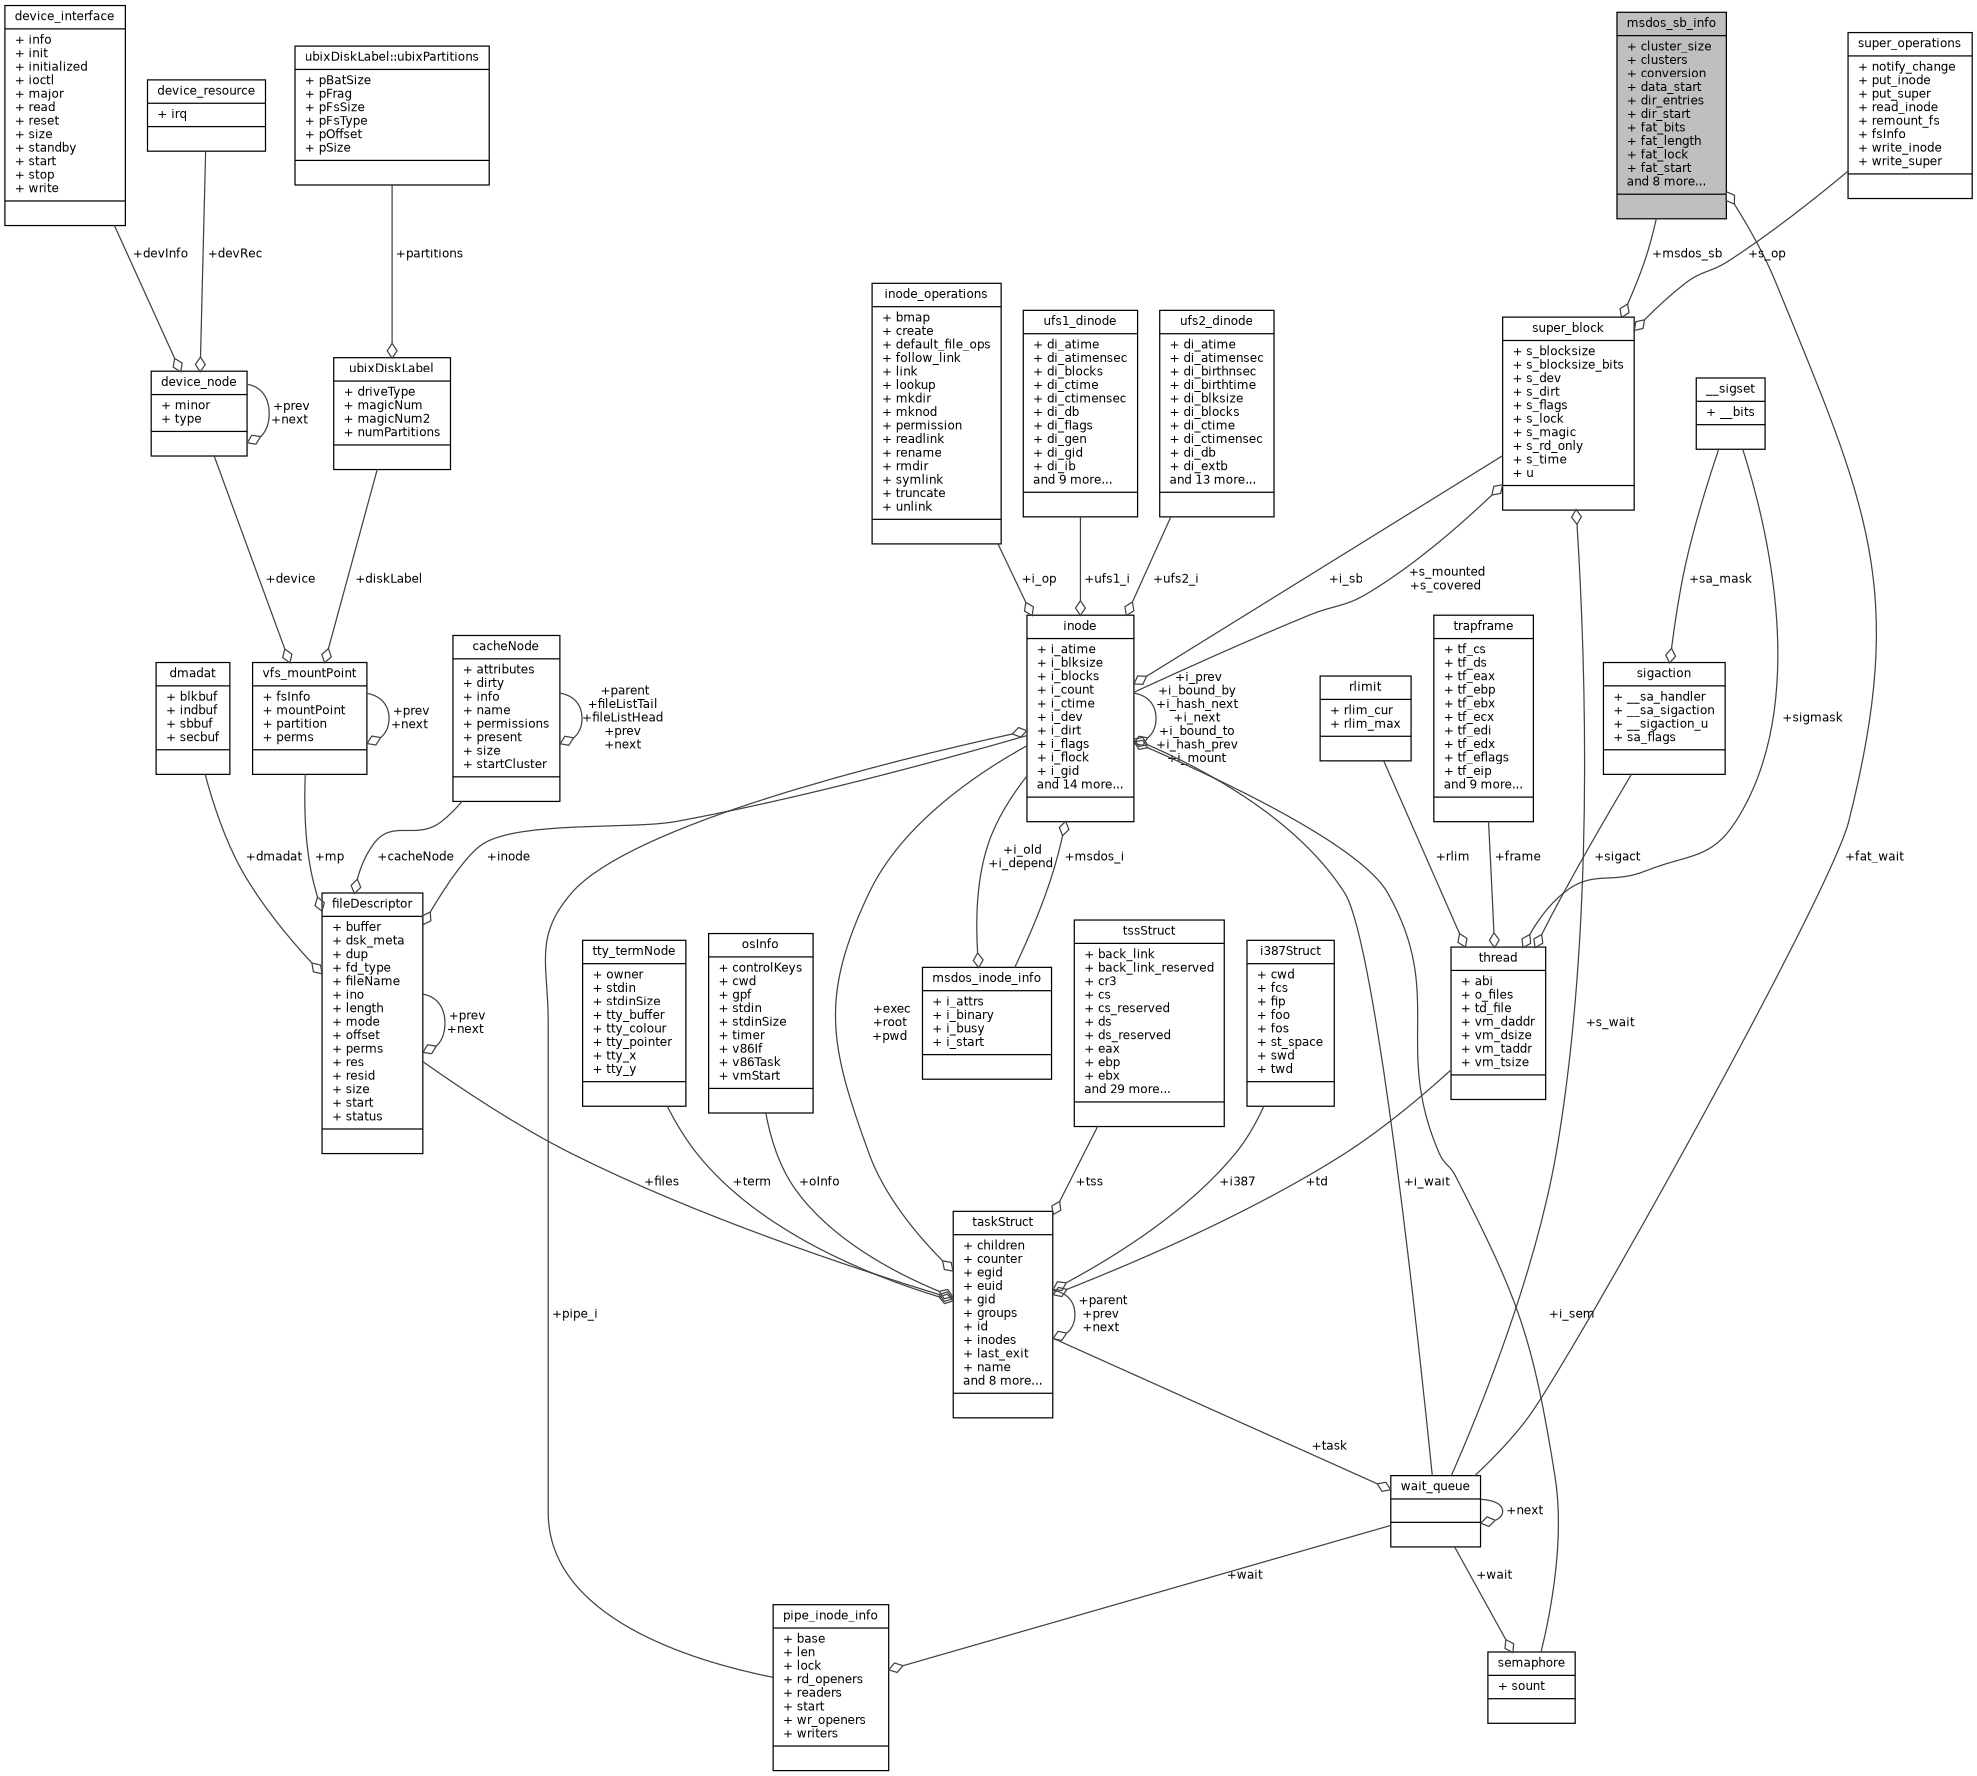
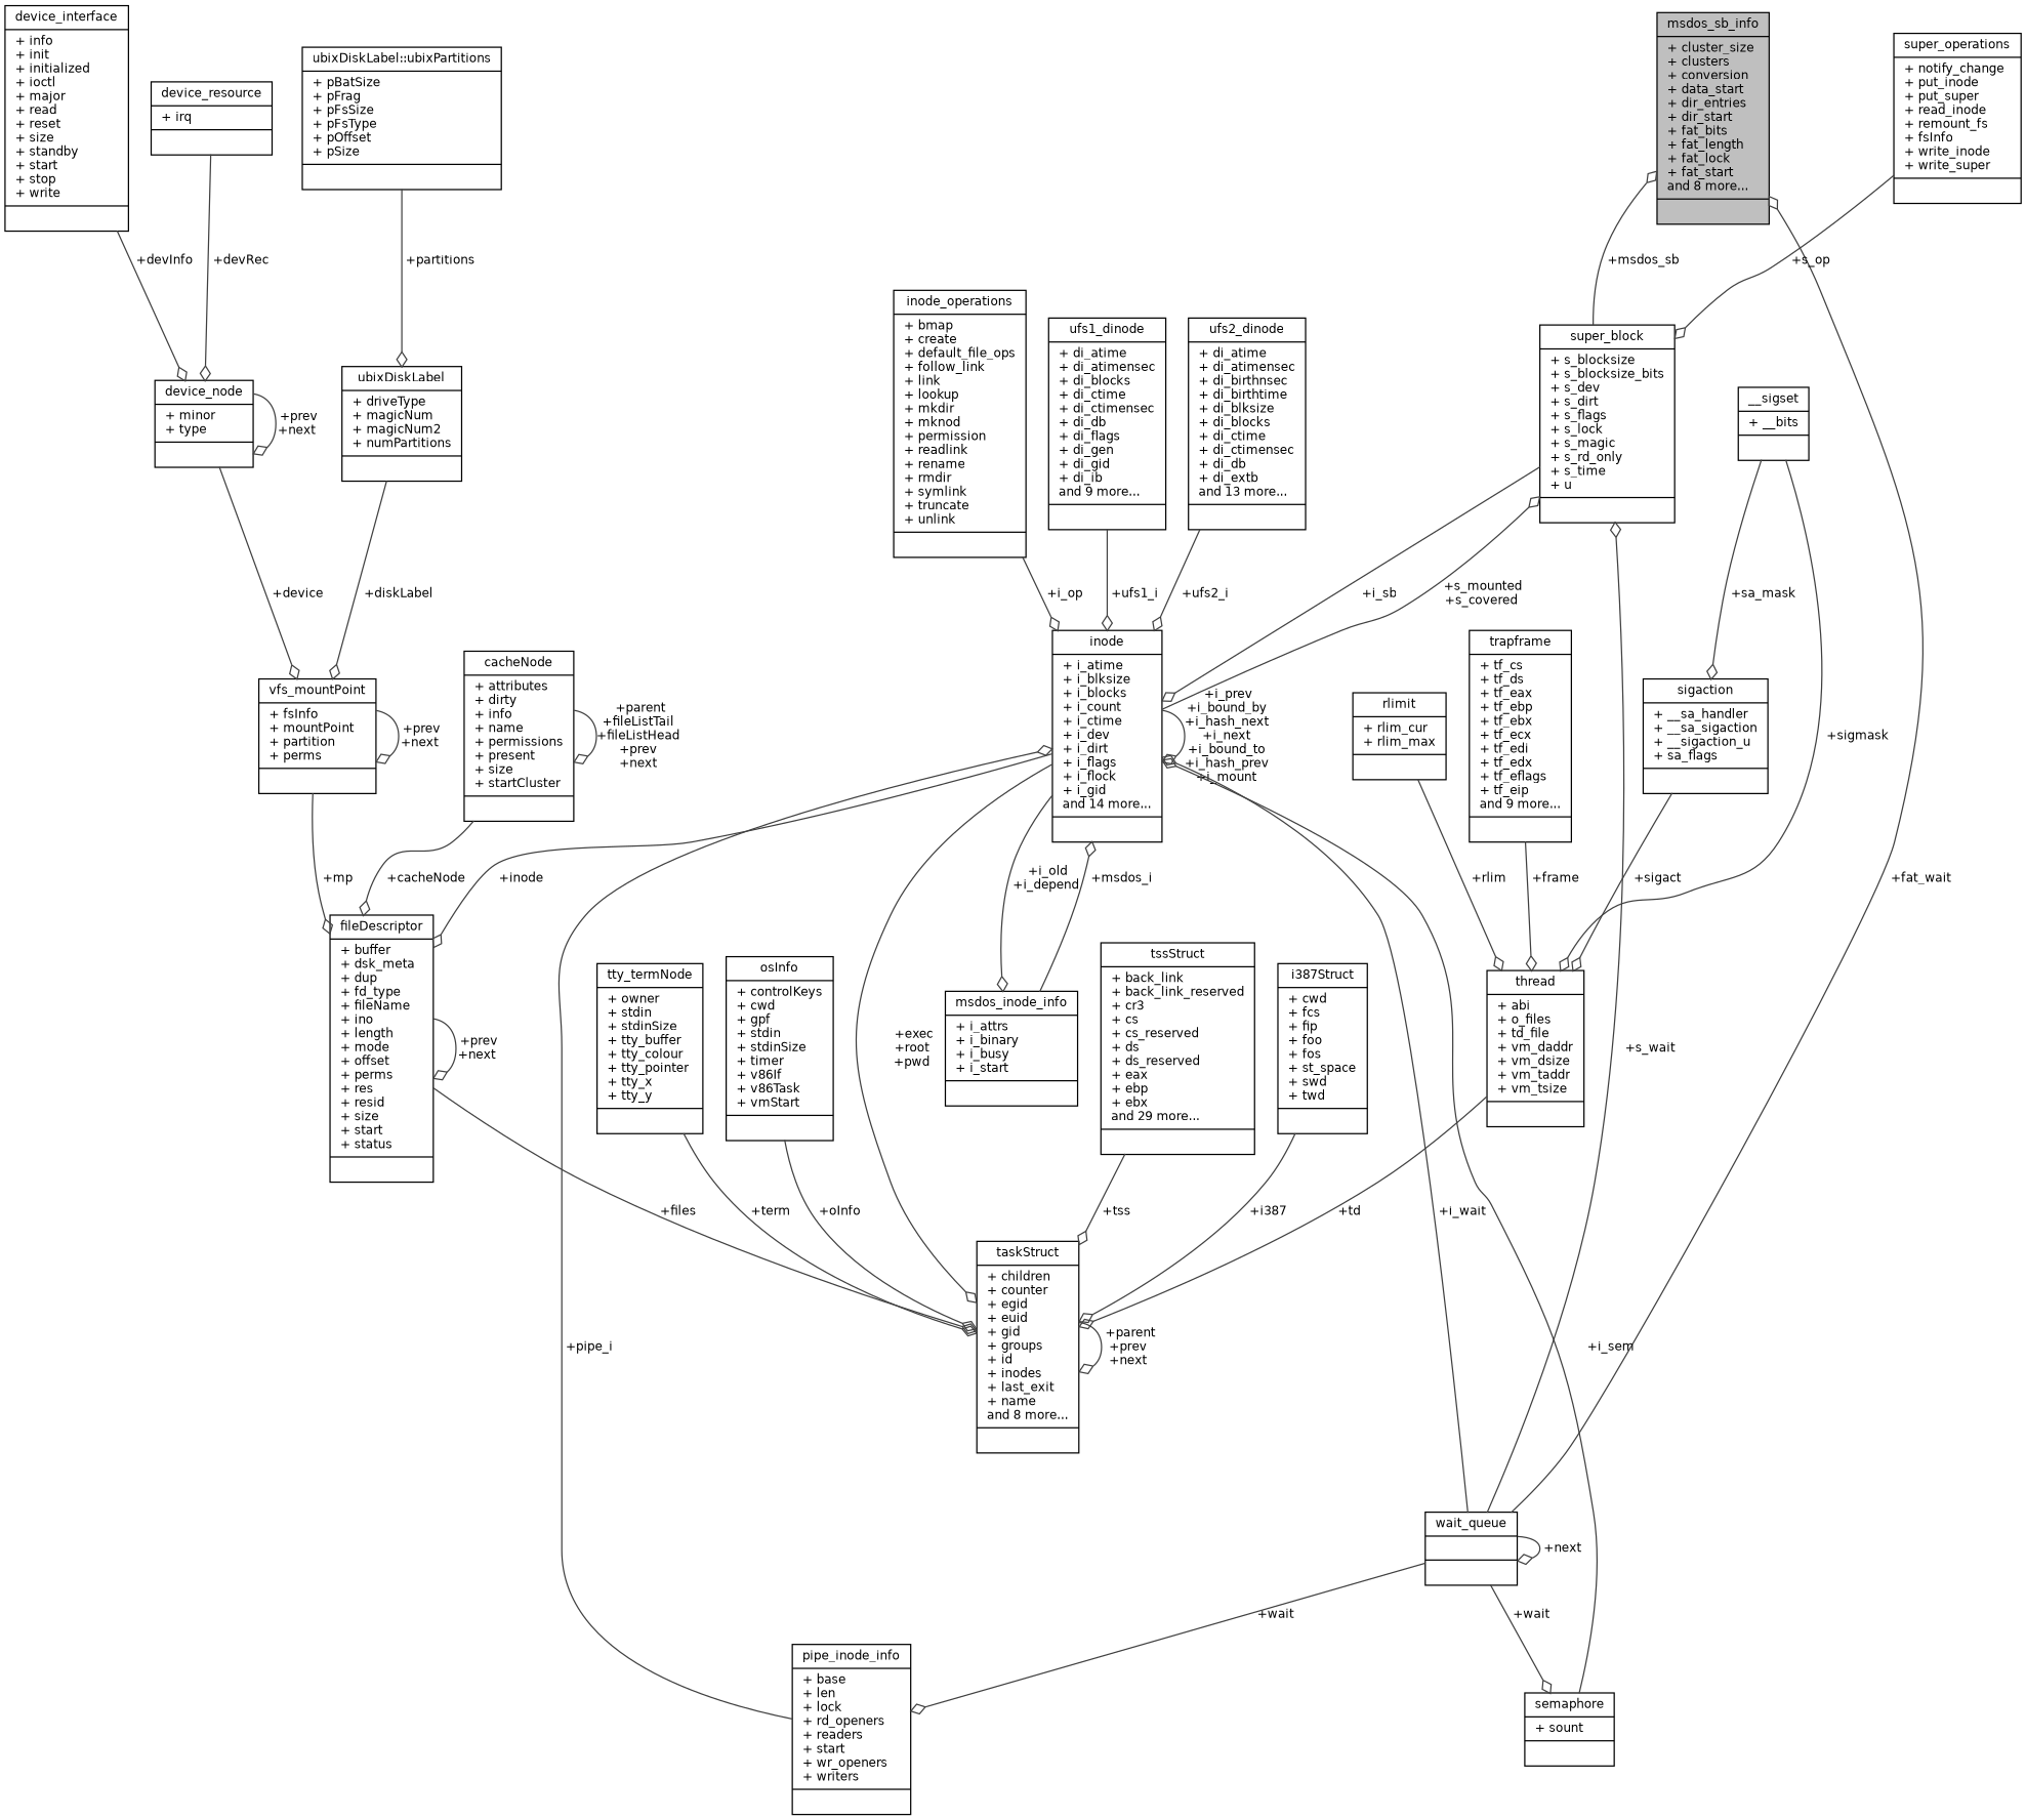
  digraph {
    node [color=black fillcolor=white fontname=Helvetica fontsize=10 shape=record style=filled]
    edge [arrowhead=odiamond color=grey25 fontname=Helvetica fontsize=10 labelfontname=Helvetica labelfontsize=10 style=solid]
    n1 [fillcolor=grey75 fontcolor=black height=0.2 label="{msdos_sb_info\n|+ cluster_size\l+ clusters\l+ conversion\l+ data_start\l+ dir_entries\l+ dir_start\l+ fat_bits\l+ fat_length\l+ fat_lock\l+ fat_start\land 8 more...\l|}" width=0.4]
    n2 [height=0.2 label="{super_block\n|+ s_blocksize\l+ s_blocksize_bits\l+ s_dev\l+ s_dirt\l+ s_flags\l+ s_lock\l+ s_magic\l+ s_rd_only\l+ s_time\l+ u\l|}" width=0.4]
    n3 [height=0.2 label="{inode\n|+ i_atime\l+ i_blksize\l+ i_blocks\l+ i_count\l+ i_ctime\l+ i_dev\l+ i_dirt\l+ i_flags\l+ i_flock\l+ i_gid\land 14 more...\l|}" width=0.4]
    n4 [height=0.2 label="{wait_queue\n||}" width=0.4]
    n5 [height=0.2 label="{semaphore\n|+ sount\l|}" width=0.4]
    n6 [height=0.2 label="{pipe_inode_info\n|+ base\l+ len\l+ lock\l+ rd_openers\l+ readers\l+ start\l+ wr_openers\l+ writers\l|}" width=0.4]
    n7 [height=0.2 label="{taskStruct\n|+ children\l+ counter\l+ egid\l+ euid\l+ gid\l+ groups\l+ id\l+ inodes\l+ last_exit\l+ name\land 8 more...\l|}" width=0.4]
    n8 [height=0.2 label="{msdos_inode_info\n|+ i_attrs\l+ i_binary\l+ i_busy\l+ i_start\l|}" width=0.4]
    n9 [height=0.2 label="{fileDescriptor\n|+ buffer\l+ dsk_meta\l+ dup\l+ fd_type\l+ fileName\l+ ino\l+ length\l+ mode\l+ offset\l+ perms\l+ res\l+ resid\l+ size\l+ start\l+ status\l|}" width=0.4]
    n10 [height=0.2 label="{super_operations\n|+ notify_change\l+ put_inode\l+ put_super\l+ read_inode\l+ remount_fs\l+ fsInfo\l+ write_inode\l+ write_super\l|}" width=0.4]
    n11 [height=0.2 label="{ufs2_dinode\n|+ di_atime\l+ di_atimensec\l+ di_birthnsec\l+ di_birthtime\l+ di_blksize\l+ di_blocks\l+ di_ctime\l+ di_ctimensec\l+ di_db\l+ di_extb\land 13 more...\l|}" width=0.4]
    n12 [height=0.2 label="{inode_operations\n|+ bmap\l+ create\l+ default_file_ops\l+ follow_link\l+ link\l+ lookup\l+ mkdir\l+ mknod\l+ permission\l+ readlink\l+ rename\l+ rmdir\l+ symlink\l+ truncate\l+ unlink\l|}" width=0.4]
    n13 [height=0.2 label="{ufs1_dinode\n|+ di_atime\l+ di_atimensec\l+ di_blocks\l+ di_ctime\l+ di_ctimensec\l+ di_db\l+ di_flags\l+ di_gen\l+ di_gid\l+ di_ib\land 9 more...\l|}" width=0.4]
    n14 [height=0.2 label="{i387Struct\n|+ cwd\l+ fcs\l+ fip\l+ foo\l+ fos\l+ st_space\l+ swd\l+ twd\l|}" width=0.4]
    n15 [height=0.2 label="{thread\n|+ abi\l+ o_files\l+ td_file\l+ vm_daddr\l+ vm_dsize\l+ vm_taddr\l+ vm_tsize\l|}" width=0.4]
    n16 [height=0.2 label="{trapframe\n|+ tf_cs\l+ tf_ds\l+ tf_eax\l+ tf_ebp\l+ tf_ebx\l+ tf_ecx\l+ tf_edi\l+ tf_edx\l+ tf_eflags\l+ tf_eip\land 9 more...\l|}" width=0.4]
    n17 [height=0.2 label="{__sigset\n|+ __bits\l|}" width=0.4]
    n18 [height=0.2 label="{sigaction\n|+ __sa_handler\l+ __sa_sigaction\l+ __sigaction_u\l+ sa_flags\l|}" width=0.4]
    n19 [height=0.2 label="{rlimit\n|+ rlim_cur\l+ rlim_max\l|}" width=0.4]
    n20 [height=0.2 label="{cacheNode\n|+ attributes\l+ dirty\l+ info\l+ name\l+ permissions\l+ present\l+ size\l+ startCluster\l|}" width=0.4]
-   n21 [height=0.2 label="{dmadat\n|+ blkbuf\l+ indbuf\l+ sbbuf\l+ secbuf\l|}" width=0.4]
    n22 [height=0.2 label="{vfs_mountPoint\n|+ fsInfo\l+ mountPoint\l+ partition\l+ perms\l|}" width=0.4]
    n23 [height=0.2 label="{ubixDiskLabel\n|+ driveType\l+ magicNum\l+ magicNum2\l+ numPartitions\l|}" width=0.4]
    n24 [height=0.2 label="{ubixDiskLabel::ubixPartitions\n|+ pBatSize\l+ pFrag\l+ pFsSize\l+ pFsType\l+ pOffset\l+ pSize\l|}" width=0.4]
    n25 [height=0.2 label="{device_node\n|+ minor\l+ type\l|}" width=0.4]
    n26 [height=0.2 label="{device_resource\n|+ irq\l|}" width=0.4]
    n27 [height=0.2 label="{device_interface\n|+ info\l+ init\l+ initialized\l+ ioctl\l+ major\l+ read\l+ reset\l+ size\l+ standby\l+ start\l+ stop\l+ write\l|}" width=0.4]
    n28 [height=0.2 label="{tty_termNode\n|+ owner\l+ stdin\l+ stdinSize\l+ tty_buffer\l+ tty_colour\l+ tty_pointer\l+ tty_x\l+ tty_y\l|}" width=0.4]
    n29 [height=0.2 label="{osInfo\n|+ controlKeys\l+ cwd\l+ gpf\l+ stdin\l+ stdinSize\l+ timer\l+ v86If\l+ v86Task\l+ vmStart\l|}" width=0.4]
    n30 [height=0.2 label="{tssStruct\n|+ back_link\l+ back_link_reserved\l+ cr3\l+ cs\l+ cs_reserved\l+ ds\l+ ds_reserved\l+ eax\l+ ebp\l+ ebx\land 29 more...\l|}" width=0.4]
-   n1 -> n2 [label=" +msdos_sb"]
+   n2 -> n1 [label=" +msdos_sb"]
    n2 -> n3 [label=" +i_sb"]
    n3 -> n2 [label=" +s_mounted\n+s_covered"]
    n3 -> n3 [label=" +i_prev\n+i_bound_by\n+i_hash_next\n+i_next\n+i_bound_to\n+i_hash_prev\n+i_mount"]
    n3 -> n7 [label=" +exec\n+root\n+pwd"]
    n3 -> n8 [label=" +i_old\n+i_depend"]
    n3 -> n9 [label=" +inode"]
    n4 -> n1 [label=" +fat_wait"]
    n4 -> n2 [label=" +s_wait"]
    n4 -> n3 [label=" +i_wait"]
    n4 -> n4 [label=" +next"]
    n4 -> n5 [label=" +wait"]
    n4 -> n6 [label=" +wait"]
    n5 -> n3 [label=" +i_sem"]
    n6 -> n3 [label=" +pipe_i"]
-   n7 -> n4 [label=" +task"]
    n7 -> n7 [label=" +parent\n+prev\n+next"]
    n8 -> n3 [label=" +msdos_i"]
    n9 -> n7 [label=" +files"]
    n9 -> n9 [label=" +prev\n+next"]
    n10 -> n2 [label=" +s_op"]
    n11 -> n3 [label=" +ufs2_i"]
    n12 -> n3 [label=" +i_op"]
    n13 -> n3 [label=" +ufs1_i"]
    n14 -> n7 [label=" +i387"]
    n15 -> n7 [label=" +td"]
    n16 -> n15 [label=" +frame"]
    n17 -> n15 [label=" +sigmask"]
    n17 -> n18 [label=" +sa_mask"]
    n18 -> n15 [label=" +sigact"]
    n19 -> n15 [label=" +rlim"]
    n20 -> n9 [label=" +cacheNode"]
    n20 -> n20 [label=" +parent\n+fileListTail\n+fileListHead\n+prev\n+next"]
-   n21 -> n9 [label=" +dmadat"]
    n22 -> n9 [label=" +mp"]
    n22 -> n22 [label=" +prev\n+next"]
    n23 -> n22 [label=" +diskLabel"]
    n24 -> n23 [label=" +partitions"]
    n25 -> n22 [label=" +device"]
    n25 -> n25 [label=" +prev\n+next"]
    n26 -> n25 [label=" +devRec"]
    n27 -> n25 [label=" +devInfo"]
    n28 -> n7 [label=" +term"]
    n29 -> n7 [label=" +oInfo"]
    n30 -> n7 [label=" +tss"]
  }
